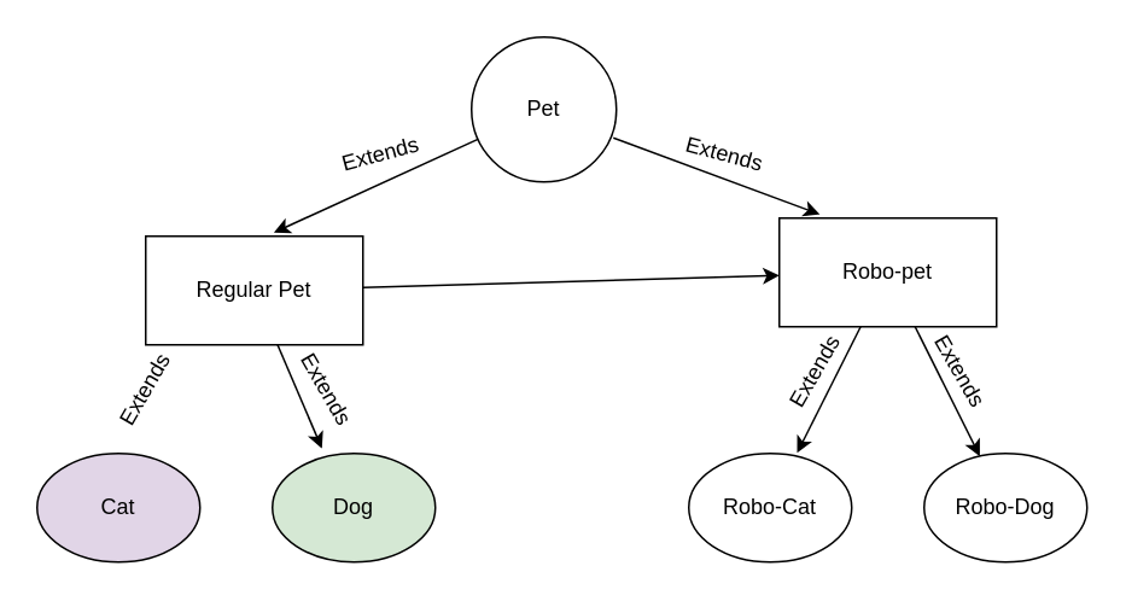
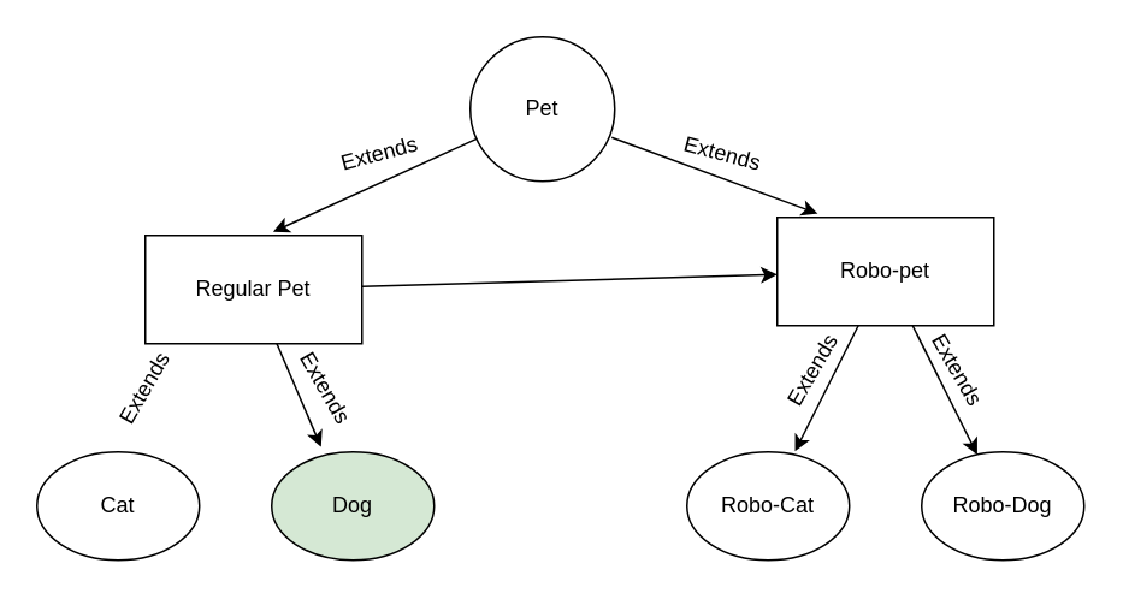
  <mxCell id="0" />
  <mxCell id="1" parent="0" />
  <mxCell id="2" style="edgeStyle=none;html=1;entryX=0.59;entryY=-0.034;entryDx=0;entryDy=0;entryPerimeter=0;" edge="1" parent="1" source="4" target="7"><mxGeometry relative="1" as="geometry"><mxPoint x="170" y="160" as="targetPoint" /></mxGeometry></mxCell>
  <mxCell id="3" style="edgeStyle=none;html=1;exitX=0.979;exitY=0.696;exitDx=0;exitDy=0;exitPerimeter=0;entryX=0.187;entryY=-0.034;entryDx=0;entryDy=0;entryPerimeter=0;" edge="1" parent="1" source="4" target="10"><mxGeometry relative="1" as="geometry"><mxPoint x="330" y="160" as="targetPoint" /></mxGeometry></mxCell>
  <mxCell id="4" value="Pet" style="ellipse;whiteSpace=wrap;html=1;" vertex="1" parent="1"><mxGeometry x="260" y="20" width="80" height="80" as="geometry" /></mxCell>
  <mxCell id="5" style="edgeStyle=none;html=1;" edge="1" parent="1" source="7" target="10"><mxGeometry relative="1" as="geometry"><mxPoint x="70" y="260" as="targetPoint" /></mxGeometry></mxCell>
  <mxCell id="6" style="edgeStyle=none;html=1;entryX=0.304;entryY=-0.046;entryDx=0;entryDy=0;entryPerimeter=0;" edge="1" parent="1" source="7" target="12"><mxGeometry relative="1" as="geometry"><mxPoint x="160" y="250" as="targetPoint" /></mxGeometry></mxCell>
  <mxCell id="7" value="Regular Pet" style="rounded=0;whiteSpace=wrap;html=1;" vertex="1" parent="1"><mxGeometry x="80" y="130" width="120" height="60" as="geometry" /></mxCell>
  <mxCell id="8" style="edgeStyle=none;html=1;entryX=0.665;entryY=-0.005;entryDx=0;entryDy=0;entryPerimeter=0;" edge="1" parent="1" source="10" target="13"><mxGeometry relative="1" as="geometry"><mxPoint x="320" y="250" as="targetPoint" /></mxGeometry></mxCell>
  <mxCell id="9" style="edgeStyle=none;html=1;" edge="1" parent="1" source="10" target="14"><mxGeometry relative="1" as="geometry" /></mxCell>
  <mxCell id="10" value="Robo-pet" style="rounded=0;whiteSpace=wrap;html=1;" vertex="1" parent="1"><mxGeometry x="430" y="120" width="120" height="60" as="geometry" /></mxCell>
- <mxCell id="11" value="Cat" style="ellipse;whiteSpace=wrap;html=1;fillColor=#e1d5e7;" vertex="1" parent="1"><mxGeometry x="20" y="250" width="90" height="60" as="geometry" /></mxCell>
+ <mxCell id="11" value="Cat" style="ellipse;whiteSpace=wrap;html=1;" vertex="1" parent="1"><mxGeometry x="20" y="250" width="90" height="60" as="geometry" /></mxCell>
  <mxCell id="12" value="Dog" style="ellipse;whiteSpace=wrap;html=1;fillColor=#d5e8d4;" vertex="1" parent="1"><mxGeometry x="150" y="250" width="90" height="60" as="geometry" /></mxCell>
  <mxCell id="13" value="Robo-Cat" style="ellipse;whiteSpace=wrap;html=1;" vertex="1" parent="1"><mxGeometry x="380" y="250" width="90" height="60" as="geometry" /></mxCell>
  <mxCell id="14" value="Robo-Dog" style="ellipse;whiteSpace=wrap;html=1;" vertex="1" parent="1"><mxGeometry x="510" y="250" width="90" height="60" as="geometry" /></mxCell>
  <mxCell id="15" value="Extends" style="text;strokeColor=none;align=center;fillColor=none;html=1;verticalAlign=middle;whiteSpace=wrap;rounded=0;rotation=-15;" vertex="1" parent="1"><mxGeometry x="180" y="70" width="60" height="30" as="geometry" /></mxCell>
  <mxCell id="16" value="Extends" style="text;strokeColor=none;align=center;fillColor=none;html=1;verticalAlign=middle;whiteSpace=wrap;rounded=0;rotation=15;" vertex="1" parent="1"><mxGeometry x="370" y="70" width="60" height="30" as="geometry" /></mxCell>
  <mxCell id="17" value="Extends" style="text;strokeColor=none;align=center;fillColor=none;html=1;verticalAlign=middle;whiteSpace=wrap;rounded=0;rotation=-60;" vertex="1" parent="1"><mxGeometry x="50" y="200" width="60" height="30" as="geometry" /></mxCell>
  <mxCell id="18" value="Extends" style="text;strokeColor=none;align=center;fillColor=none;html=1;verticalAlign=middle;whiteSpace=wrap;rounded=0;rotation=60;" vertex="1" parent="1"><mxGeometry x="150" y="200" width="60" height="30" as="geometry" /></mxCell>
  <mxCell id="19" value="Extends" style="text;strokeColor=none;align=center;fillColor=none;html=1;verticalAlign=middle;whiteSpace=wrap;rounded=0;rotation=-60;" vertex="1" parent="1"><mxGeometry x="420" y="190" width="60" height="30" as="geometry" /></mxCell>
  <mxCell id="20" value="Extends" style="text;strokeColor=none;align=center;fillColor=none;html=1;verticalAlign=middle;whiteSpace=wrap;rounded=0;rotation=60;" vertex="1" parent="1"><mxGeometry x="500" y="190" width="60" height="30" as="geometry" /></mxCell>
